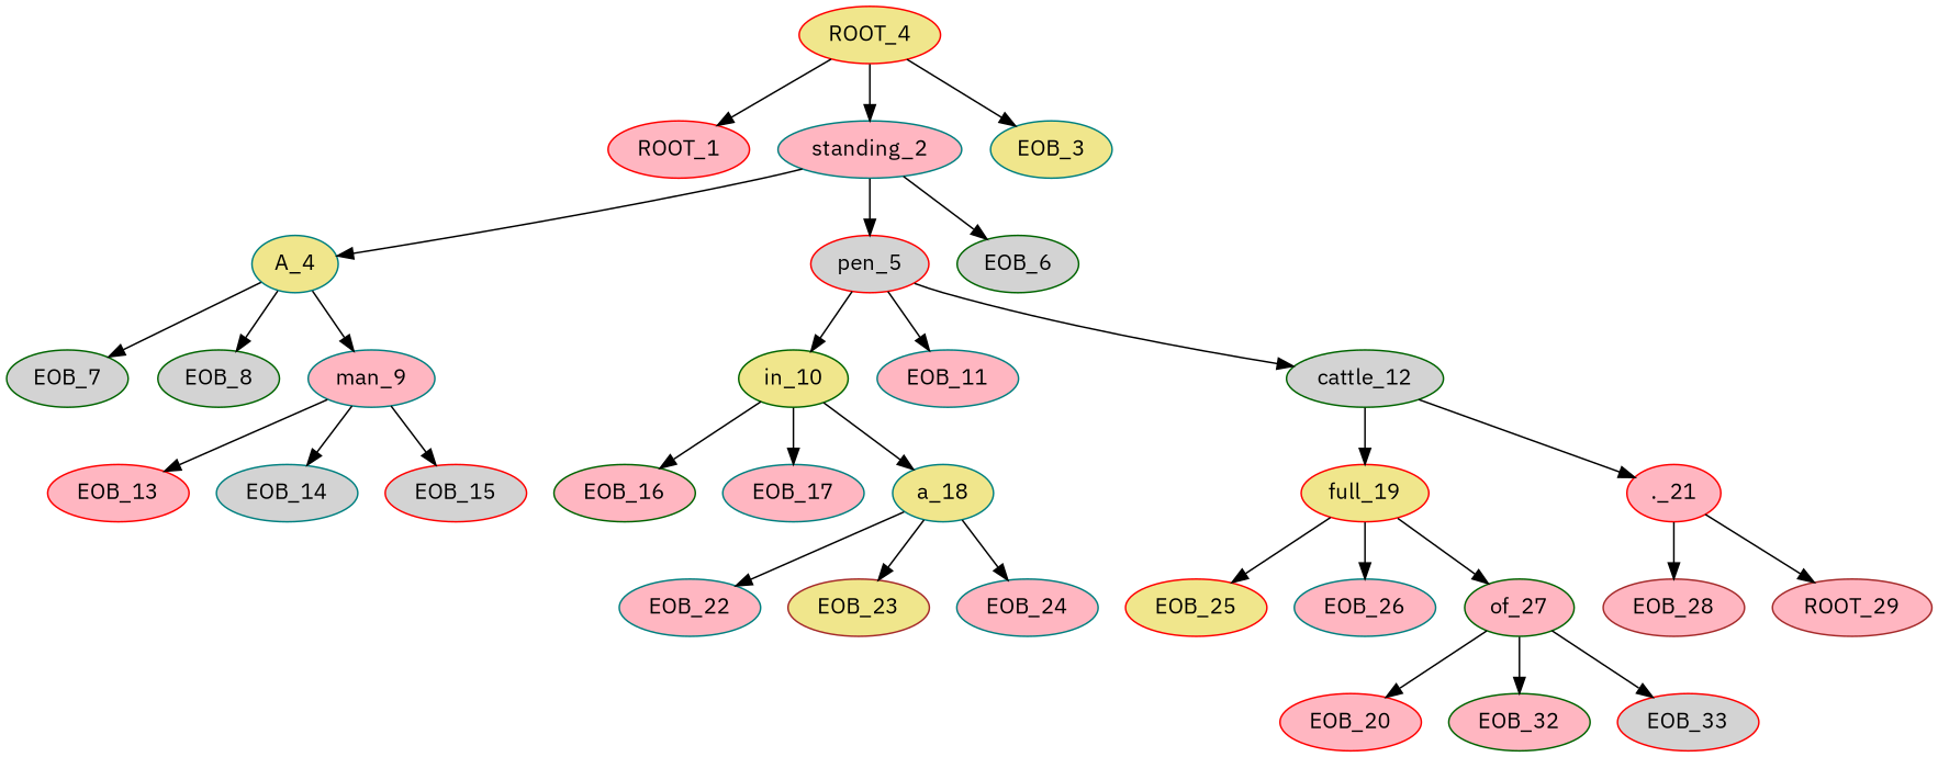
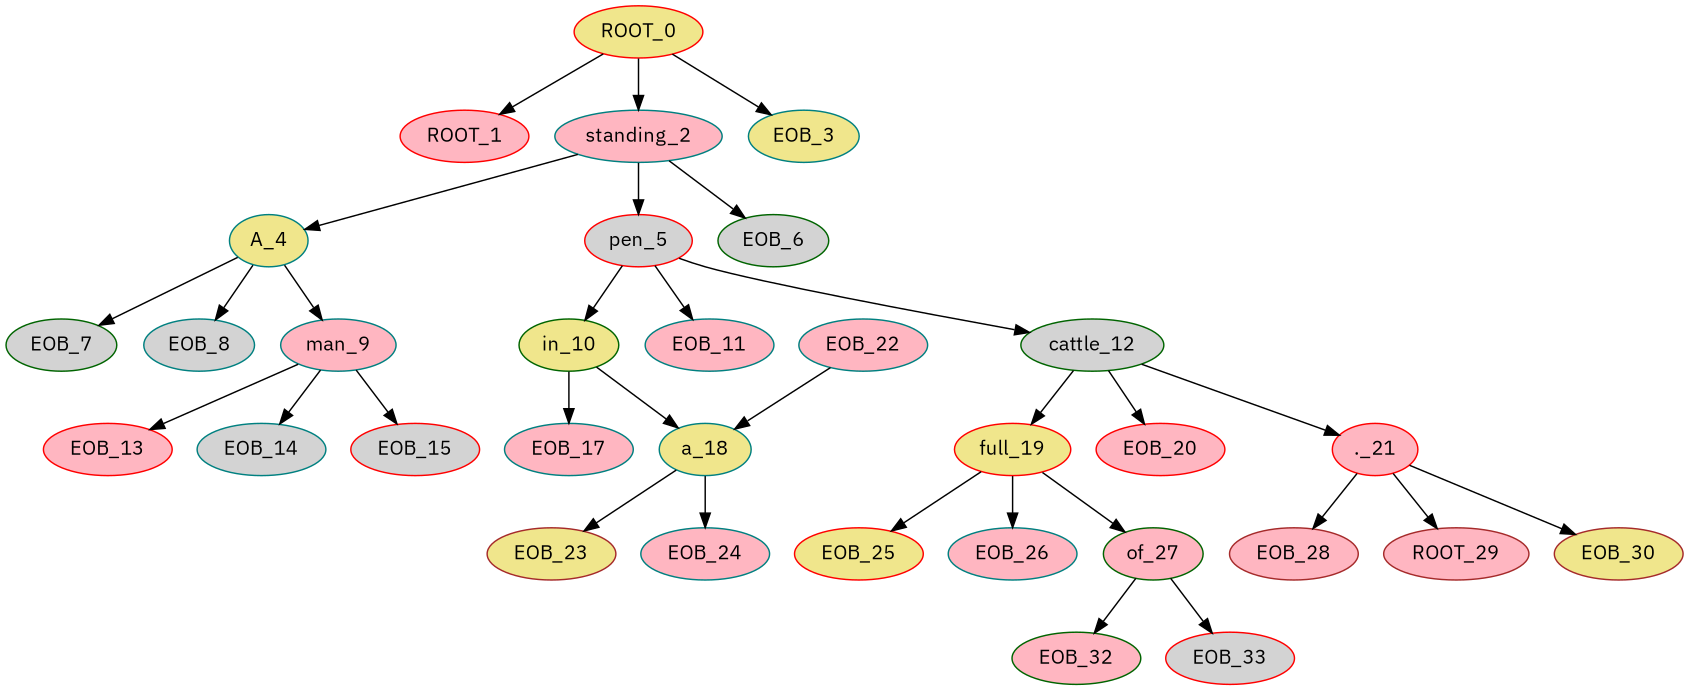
  strict digraph {
    fontname="IBM Plex Sans"
    node [color=teal fillcolor=lightpink fontname="IBM Plex Sans" style=filled]
    edge [fontname="IBM Plex Sans"]
-   ROOT_0 [color=red fillcolor=khaki label=ROOT_4]
+   ROOT_0 [color=red fillcolor=khaki]
    n2 [color=red label=ROOT_1]
    standing_2
    EOB_3 [fillcolor=khaki]
    A_4 [fillcolor=khaki]
    pen_5 [color=red fillcolor=lightgrey]
    EOB_6 [color=darkgreen fillcolor=lightgrey]
    EOB_7 [color=darkgreen fillcolor=lightgrey]
-   EOB_8 [color=darkgreen fillcolor=lightgrey]
+   EOB_8 [fillcolor=lightgrey]
    man_9
    in_10 [color=darkgreen fillcolor=khaki]
    EOB_11
    cattle_12 [color=darkgreen fillcolor=lightgrey]
    EOB_13 [color=red]
    EOB_14 [fillcolor=lightgrey]
    EOB_15 [color=red fillcolor=lightgrey]
-   EOB_16 [color=darkgreen]
    EOB_17
    a_18 [fillcolor=khaki]
    full_19 [color=red fillcolor=khaki]
    EOB_20 [color=red]
    "._21" [color=red]
    EOB_22
    EOB_23 [color=brown fillcolor=khaki]
    EOB_24
    EOB_25 [color=red fillcolor=khaki]
    EOB_26
    of_27 [color=darkgreen]
    EOB_28 [color=brown]
    n30 [color=brown label=ROOT_29]
+   EOB_30 [color=brown fillcolor=khaki]
    EOB_32 [color=darkgreen]
    EOB_33 [color=red fillcolor=lightgrey]
    ROOT_0 -> n2
    ROOT_0 -> standing_2
    ROOT_0 -> EOB_3
    standing_2 -> A_4
    standing_2 -> pen_5
    standing_2 -> EOB_6
    A_4 -> EOB_7
    A_4 -> EOB_8
    A_4 -> man_9
    pen_5 -> in_10
    pen_5 -> EOB_11
    pen_5 -> cattle_12
    man_9 -> EOB_13
    man_9 -> EOB_14
    man_9 -> EOB_15
-   in_10 -> EOB_16
    in_10 -> EOB_17
    in_10 -> a_18
    cattle_12 -> full_19
-   of_27 -> EOB_20
+   cattle_12 -> EOB_20
    cattle_12 -> "._21"
-   a_18 -> EOB_22
+   EOB_22 -> a_18
    a_18 -> EOB_23
    a_18 -> EOB_24
    full_19 -> EOB_25
    full_19 -> EOB_26
    full_19 -> of_27
    "._21" -> EOB_28
    "._21" -> n30
+   "._21" -> EOB_30
    of_27 -> EOB_32
    of_27 -> EOB_33
  }
